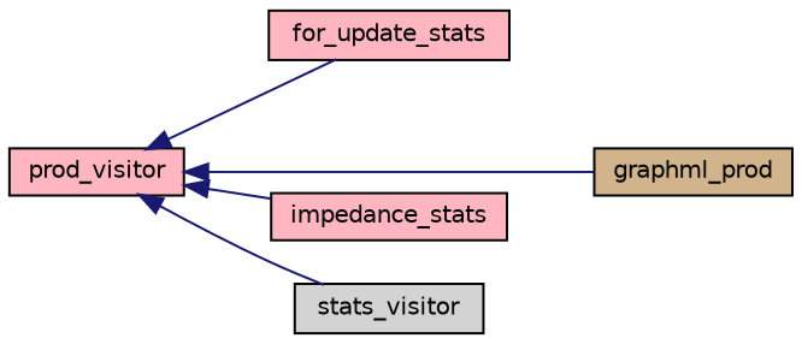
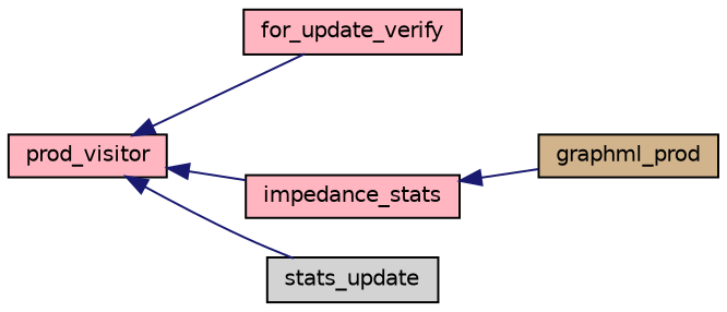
  digraph {
    rankdir=LR
    node [color=black fillcolor=lightpink fontname=Helvetica fontsize=10 shape=record style=filled]
    edge [color=midnightblue dir=back fontname=Helvetica fontsize=10 labelfontname=Helvetica labelfontsize=10 style=solid]
    n1 [height=0.2 label=prod_visitor width=0.4]
-   n2 [height=0.2 label=for_update_stats width=0.4]
+   n2 [height=0.2 label=for_update_verify width=0.4]
    n3 [fillcolor=tan height=0.2 label=graphml_prod width=0.4]
    n4 [height=0.2 label=impedance_stats width=0.4]
-   n5 [fillcolor=lightgrey height=0.2 label=stats_visitor width=0.4]
+   n5 [fillcolor=lightgrey height=0.2 label=stats_update width=0.4]
    n1 -> n2
-   n1 -> n3
+   n4 -> n3
    n1 -> n4
    n1 -> n5
  }
